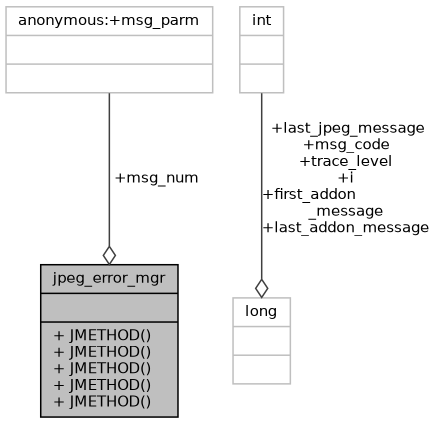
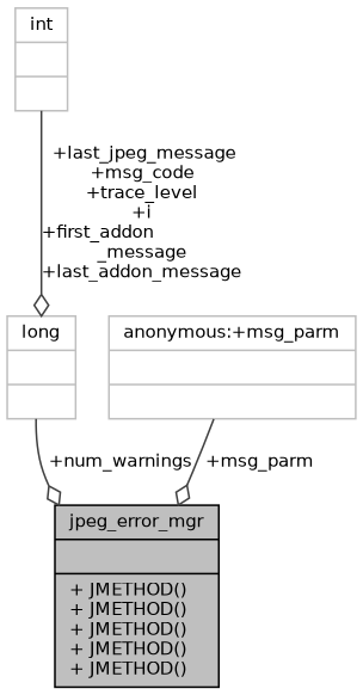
  digraph {
    fontname="DejaVu Sans"
    node [color=grey75 fontname="DejaVu Sans" fontsize=10 shape=record]
    edge [arrowhead=odiamond color=grey25 fontname="DejaVu Sans" fontsize=10 labelfontname=Helvetica labelfontsize=10 style=solid]
    n1 [color=black fillcolor=grey75 fontcolor=black height=0.2 label="{jpeg_error_mgr\n||+ JMETHOD()\l+ JMETHOD()\l+ JMETHOD()\l+ JMETHOD()\l+ JMETHOD()\l}" style=filled width=0.4]
    n2 [height=0.2 label="{int\n||}" width=0.4]
    n3 [height=0.2 label="{long\n||}" width=0.4]
    n4 [height=0.2 label="{anonymous:+msg_parm\n||}" width=0.4]
    n2 -> n3 [label=" +last_jpeg_message\n+msg_code\n+trace_level\n+i\n+first_addon\l_message\n+last_addon_message"]
-   n4 -> n1 [label=" +msg_num"]
+   n3 -> n1 [label=" +num_warnings"]
+   n4 -> n1 [label=" +msg_parm"]
  }
